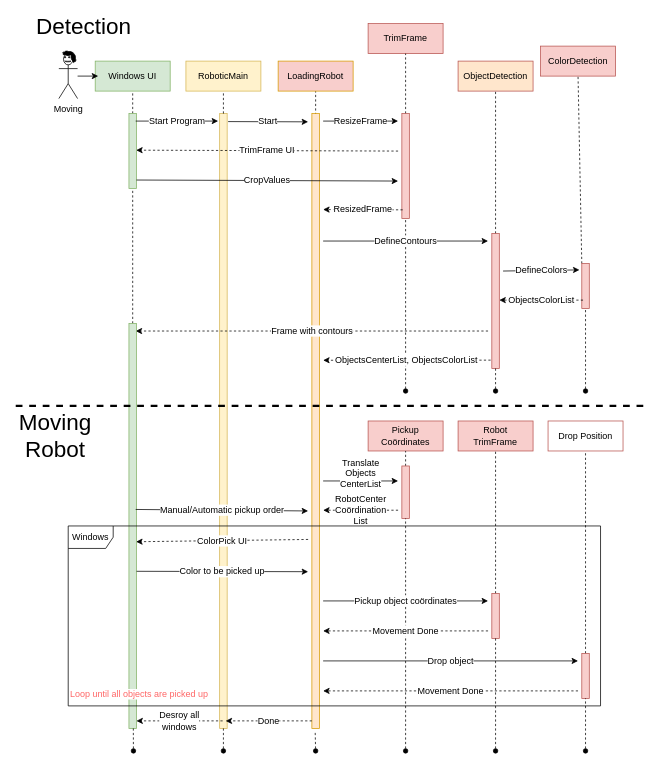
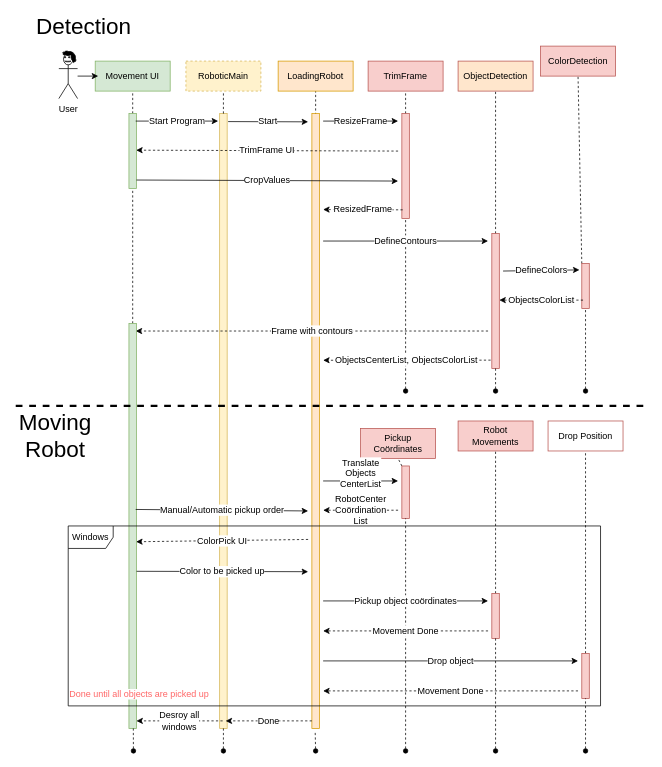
  <mxCell id="0" />
  <mxCell id="1" parent="0" />
  <mxCell id="2" value="" style="endArrow=none;dashed=1;html=1;rounded=0;entryX=0.5;entryY=1;entryDx=0;entryDy=0;startArrow=none;" edge="1" parent="1" target="18"><mxGeometry width="50" height="50" relative="1" as="geometry"><mxPoint x="420" y="231" as="sourcePoint" /><mxPoint x="423" y="141" as="targetPoint" /></mxGeometry></mxCell>
  <mxCell id="3" value="" style="endArrow=none;dashed=1;html=1;rounded=0;entryX=0.5;entryY=1;entryDx=0;entryDy=0;" edge="1" parent="1"><mxGeometry width="50" height="50" relative="1" as="geometry"><mxPoint x="420" y="931" as="sourcePoint" /><mxPoint x="420" y="221" as="targetPoint" /></mxGeometry></mxCell>
  <mxCell id="4" value="" style="html=1;points=[];perimeter=orthogonalPerimeter;fontSize=30;fillColor=#fff2cc;strokeColor=#d6b656;" vertex="1" parent="1"><mxGeometry x="292" y="151" width="10" height="820" as="geometry" /></mxCell>
  <mxCell id="5" value="" style="html=1;points=[];perimeter=orthogonalPerimeter;fontSize=30;fillColor=#ffe6cc;strokeColor=#d79b00;" vertex="1" parent="1"><mxGeometry x="415" y="151" width="10" height="820" as="geometry" /></mxCell>
  <mxCell id="6" value="" style="endArrow=none;dashed=1;html=1;rounded=0;entryX=0.5;entryY=1;entryDx=0;entryDy=0;startArrow=none;" edge="1" parent="1" source="23" target="14"><mxGeometry width="50" height="50" relative="1" as="geometry"><mxPoint x="177" y="601" as="sourcePoint" /><mxPoint x="177" y="121" as="targetPoint" /></mxGeometry></mxCell>
  <mxCell id="7" value="" style="group" vertex="1" connectable="0" parent="1"><mxGeometry x="77.5" y="67" width="25" height="64" as="geometry" /></mxCell>
- <mxCell id="8" value="Moving" style="shape=umlActor;verticalLabelPosition=bottom;verticalAlign=top;html=1;outlineConnect=0;" vertex="1" parent="7"><mxGeometry y="4" width="25" height="60" as="geometry" /></mxCell>
+ <mxCell id="8" value="User" style="shape=umlActor;verticalLabelPosition=bottom;verticalAlign=top;html=1;outlineConnect=0;" vertex="1" parent="7"><mxGeometry y="4" width="25" height="60" as="geometry" /></mxCell>
  <mxCell id="9" value="" style="ellipse;whiteSpace=wrap;html=1;aspect=fixed;fillColor=#000000;" vertex="1" parent="7"><mxGeometry x="7.5" y="8" width="1.667" height="1.667" as="geometry" /></mxCell>
  <mxCell id="10" value="" style="ellipse;whiteSpace=wrap;html=1;aspect=fixed;fillColor=#000000;" vertex="1" parent="7"><mxGeometry x="12.917" y="8" width="1.667" height="1.667" as="geometry" /></mxCell>
  <mxCell id="11" value="" style="shape=xor;whiteSpace=wrap;html=1;direction=south;" vertex="1" parent="7"><mxGeometry x="7.92" y="14" width="8.33" height="1" as="geometry" /></mxCell>
  <mxCell id="12" value="" style="ellipse;shape=cloud;whiteSpace=wrap;html=1;fillColor=#000000;" vertex="1" parent="7"><mxGeometry x="4.08" width="15" height="7" as="geometry" /></mxCell>
  <mxCell id="13" value="" style="ellipse;shape=cloud;whiteSpace=wrap;html=1;fillColor=#000000;rotation=75;" vertex="1" parent="7"><mxGeometry x="11.92" y="5.33" width="15" height="7" as="geometry" /></mxCell>
- <mxCell id="14" value="Windows UI" style="rounded=0;whiteSpace=wrap;html=1;fillColor=#d5e8d4;strokeColor=#82b366;" vertex="1" parent="1"><mxGeometry x="126" y="81" width="100" height="40" as="geometry" /></mxCell>
- <mxCell id="15" value="RoboticMain" style="rounded=0;whiteSpace=wrap;html=1;fillColor=#fff2cc;strokeColor=#d6b656;" vertex="1" parent="1"><mxGeometry x="247" y="81" width="100" height="40" as="geometry" /></mxCell>
+ <mxCell id="14" value="Movement UI" style="rounded=0;whiteSpace=wrap;html=1;fillColor=#d5e8d4;strokeColor=#82b366;" vertex="1" parent="1"><mxGeometry x="126" y="81" width="100" height="40" as="geometry" /></mxCell>
+ <mxCell id="15" value="RoboticMain" style="rounded=0;whiteSpace=wrap;html=1;fillColor=#fff2cc;strokeColor=#d6b656;dashed=1;" vertex="1" parent="1"><mxGeometry x="247" y="81" width="100" height="40" as="geometry" /></mxCell>
  <mxCell id="16" value="" style="endArrow=none;dashed=1;html=1;rounded=0;entryX=0.5;entryY=1;entryDx=0;entryDy=0;startArrow=none;" edge="1" parent="1" source="4" target="15"><mxGeometry width="50" height="50" relative="1" as="geometry"><mxPoint x="299" y="601" as="sourcePoint" /><mxPoint x="300" y="141" as="targetPoint" /></mxGeometry></mxCell>
  <mxCell id="17" value="&lt;font style=&quot;font-size: 30px;&quot;&gt;Detection&lt;/font&gt;" style="text;html=1;strokeColor=none;fillColor=none;align=center;verticalAlign=middle;whiteSpace=wrap;rounded=0;" vertex="1" parent="1"><mxGeometry x="81" y="20" width="60" height="30" as="geometry" /></mxCell>
- <mxCell id="18" value="LoadingRobot" style="rounded=0;whiteSpace=wrap;html=1;fillColor=#f8cecc;strokeColor=#d79b00;" vertex="1" parent="1"><mxGeometry x="370" y="81" width="100" height="40" as="geometry" /></mxCell>
+ <mxCell id="18" value="LoadingRobot" style="rounded=0;whiteSpace=wrap;html=1;fillColor=#ffe6cc;strokeColor=#d79b00;" vertex="1" parent="1"><mxGeometry x="370" y="81" width="100" height="40" as="geometry" /></mxCell>
  <mxCell id="19" value="ObjectDetection" style="rounded=0;whiteSpace=wrap;html=1;fillColor=#ffe6cc;strokeColor=#b85450;" vertex="1" parent="1"><mxGeometry x="610" y="81" width="100" height="40" as="geometry" /></mxCell>
  <mxCell id="20" value="" style="endArrow=none;dashed=1;html=1;rounded=0;entryX=0.5;entryY=1;entryDx=0;entryDy=0;startArrow=none;" edge="1" parent="1" target="19" source="38"><mxGeometry width="50" height="50" relative="1" as="geometry"><mxPoint x="662" y="601" as="sourcePoint" /><mxPoint x="663" y="141" as="targetPoint" /></mxGeometry></mxCell>
  <mxCell id="21" value="ColorDetection" style="rounded=0;whiteSpace=wrap;html=1;fillColor=#f8cecc;strokeColor=#b85450;" vertex="1" parent="1"><mxGeometry x="720" y="61" width="100" height="40" as="geometry" /></mxCell>
  <mxCell id="22" value="" style="endArrow=none;dashed=1;html=1;rounded=0;entryX=0.5;entryY=1;entryDx=0;entryDy=0;startArrow=none;" edge="1" parent="1" target="21" source="41"><mxGeometry width="50" height="50" relative="1" as="geometry"><mxPoint x="780" y="601" as="sourcePoint" /><mxPoint x="913" y="141" as="targetPoint" /></mxGeometry></mxCell>
  <mxCell id="23" value="" style="html=1;points=[];perimeter=orthogonalPerimeter;fontSize=30;fillColor=#d5e8d4;strokeColor=#82b366;" vertex="1" parent="1"><mxGeometry x="171" y="151" width="10" height="100" as="geometry" /></mxCell>
  <mxCell id="24" value="" style="endArrow=none;dashed=1;html=1;rounded=0;entryX=0.5;entryY=1;entryDx=0;entryDy=0;startArrow=none;" edge="1" parent="1" source="45" target="23"><mxGeometry width="50" height="50" relative="1" as="geometry"><mxPoint x="177" y="601" as="sourcePoint" /><mxPoint x="176" y="121" as="targetPoint" /></mxGeometry></mxCell>
  <mxCell id="25" value="" style="endArrow=none;dashed=1;html=1;rounded=0;entryX=0.5;entryY=1;entryDx=0;entryDy=0;startArrow=oval;startFill=1;" edge="1" parent="1" target="4"><mxGeometry width="50" height="50" relative="1" as="geometry"><mxPoint x="297" y="1001" as="sourcePoint" /><mxPoint x="297" y="121" as="targetPoint" /></mxGeometry></mxCell>
  <mxCell id="26" value="Start Program" style="endArrow=classic;html=1;rounded=0;fontSize=12;" edge="1" parent="1"><mxGeometry width="50" height="50" relative="1" as="geometry"><mxPoint x="180" y="161" as="sourcePoint" /><mxPoint x="290" y="161" as="targetPoint" /></mxGeometry></mxCell>
  <mxCell id="27" value="ResizeFrame" style="endArrow=classic;html=1;rounded=0;fontSize=12;" edge="1" parent="1"><mxGeometry width="50" height="50" relative="1" as="geometry"><mxPoint x="430" y="161" as="sourcePoint" /><mxPoint x="530" y="161" as="targetPoint" /></mxGeometry></mxCell>
- <mxCell id="28" value="TrimFrame" style="rounded=0;whiteSpace=wrap;html=1;fillColor=#f8cecc;strokeColor=#b85450;" vertex="1" parent="1"><mxGeometry x="490" y="31" width="100" height="40" as="geometry" /></mxCell>
+ <mxCell id="28" value="TrimFrame" style="rounded=0;whiteSpace=wrap;html=1;fillColor=#f8cecc;strokeColor=#b85450;" vertex="1" parent="1"><mxGeometry x="490" y="81" width="100" height="40" as="geometry" /></mxCell>
  <mxCell id="29" value="" style="endArrow=none;dashed=1;html=1;rounded=0;startArrow=none;" edge="1" parent="1" target="28" source="30"><mxGeometry width="50" height="50" relative="1" as="geometry"><mxPoint x="542" y="601" as="sourcePoint" /><mxPoint x="543" y="141" as="targetPoint" /></mxGeometry></mxCell>
  <mxCell id="30" value="" style="html=1;points=[];perimeter=orthogonalPerimeter;fontSize=30;fillColor=#f8cecc;strokeColor=#b85450;" vertex="1" parent="1"><mxGeometry x="535" y="151" width="10" height="140" as="geometry" /></mxCell>
  <mxCell id="31" value="" style="endArrow=none;dashed=1;html=1;rounded=0;entryX=0.5;entryY=1;entryDx=0;entryDy=0;startArrow=oval;startFill=1;" edge="1" parent="1" target="30"><mxGeometry width="50" height="50" relative="1" as="geometry"><mxPoint x="540" y="521" as="sourcePoint" /><mxPoint x="540" y="121" as="targetPoint" /></mxGeometry></mxCell>
  <mxCell id="32" value="TrimFrame UI" style="endArrow=classic;html=1;rounded=0;fontSize=12;dashed=1;entryX=0.966;entryY=0.488;entryDx=0;entryDy=0;entryPerimeter=0;" edge="1" parent="1" target="23"><mxGeometry width="50" height="50" relative="1" as="geometry"><mxPoint x="530" y="201" as="sourcePoint" /><mxPoint x="190" y="211" as="targetPoint" /></mxGeometry></mxCell>
  <mxCell id="33" value="" style="edgeStyle=orthogonalEdgeStyle;rounded=0;orthogonalLoop=1;jettySize=auto;html=1;fontSize=12;" edge="1" parent="1" source="8"><mxGeometry relative="1" as="geometry"><mxPoint x="130" y="101" as="targetPoint" /></mxGeometry></mxCell>
  <mxCell id="34" value="CropValues" style="endArrow=classic;html=1;rounded=0;fontSize=12;exitX=1.005;exitY=0.886;exitDx=0;exitDy=0;exitPerimeter=0;" edge="1" parent="1" source="23"><mxGeometry width="50" height="50" relative="1" as="geometry"><mxPoint x="190" y="251" as="sourcePoint" /><mxPoint x="530" y="241" as="targetPoint" /></mxGeometry></mxCell>
  <mxCell id="35" value="ResizedFrame" style="endArrow=classic;html=1;rounded=0;fontSize=12;exitX=0.113;exitY=0.917;exitDx=0;exitDy=0;exitPerimeter=0;dashed=1;" edge="1" parent="1" source="30"><mxGeometry width="50" height="50" relative="1" as="geometry"><mxPoint x="530" y="281" as="sourcePoint" /><mxPoint x="430" y="279" as="targetPoint" /></mxGeometry></mxCell>
  <mxCell id="36" value="Start" style="endArrow=classic;html=1;rounded=0;fontSize=12;exitX=1.129;exitY=0.013;exitDx=0;exitDy=0;exitPerimeter=0;" edge="1" parent="1" source="4"><mxGeometry width="50" height="50" relative="1" as="geometry"><mxPoint x="190" y="171" as="sourcePoint" /><mxPoint x="410" y="162" as="targetPoint" /></mxGeometry></mxCell>
  <mxCell id="37" value="DefineContours" style="endArrow=classic;html=1;rounded=0;fontSize=12;" edge="1" parent="1"><mxGeometry width="50" height="50" relative="1" as="geometry"><mxPoint x="430" y="321" as="sourcePoint" /><mxPoint x="650" y="321" as="targetPoint" /></mxGeometry></mxCell>
  <mxCell id="38" value="" style="html=1;points=[];perimeter=orthogonalPerimeter;fontSize=30;fillColor=#f8cecc;strokeColor=#b85450;" vertex="1" parent="1"><mxGeometry x="655" y="311" width="10" height="180" as="geometry" /></mxCell>
  <mxCell id="39" value="" style="endArrow=none;dashed=1;html=1;rounded=0;entryX=0.5;entryY=1;entryDx=0;entryDy=0;startArrow=oval;startFill=1;" edge="1" parent="1" target="38"><mxGeometry width="50" height="50" relative="1" as="geometry"><mxPoint x="660" y="521" as="sourcePoint" /><mxPoint x="660" y="121" as="targetPoint" /></mxGeometry></mxCell>
  <mxCell id="40" value="DefineColors" style="endArrow=classic;html=1;rounded=0;fontSize=12;entryX=-0.314;entryY=0.141;entryDx=0;entryDy=0;entryPerimeter=0;" edge="1" parent="1" target="41"><mxGeometry width="50" height="50" relative="1" as="geometry"><mxPoint x="670" y="361" as="sourcePoint" /><mxPoint x="780" y="361" as="targetPoint" /></mxGeometry></mxCell>
  <mxCell id="41" value="" style="html=1;points=[];perimeter=orthogonalPerimeter;fontSize=30;fillColor=#f8cecc;strokeColor=#b85450;" vertex="1" parent="1"><mxGeometry x="775" y="351" width="10" height="60" as="geometry" /></mxCell>
  <mxCell id="42" value="" style="endArrow=none;dashed=1;html=1;rounded=0;entryX=0.5;entryY=1;entryDx=0;entryDy=0;startArrow=oval;startFill=1;" edge="1" parent="1" target="41"><mxGeometry width="50" height="50" relative="1" as="geometry"><mxPoint x="780" y="521" as="sourcePoint" /><mxPoint x="780" y="121" as="targetPoint" /></mxGeometry></mxCell>
  <mxCell id="43" value="ObjectsColorList" style="endArrow=classic;html=1;rounded=0;fontSize=12;dashed=1;exitX=0.168;exitY=0.813;exitDx=0;exitDy=0;exitPerimeter=0;" edge="1" parent="1" source="41" target="38"><mxGeometry width="50" height="50" relative="1" as="geometry"><mxPoint x="770" y="401" as="sourcePoint" /><mxPoint x="670" y="401" as="targetPoint" /></mxGeometry></mxCell>
  <mxCell id="44" value="Frame with contours" style="endArrow=classic;html=1;rounded=0;fontSize=12;dashed=1;" edge="1" parent="1"><mxGeometry width="50" height="50" relative="1" as="geometry"><mxPoint x="650" y="441" as="sourcePoint" /><mxPoint x="180" y="441" as="targetPoint" /></mxGeometry></mxCell>
  <mxCell id="45" value="" style="html=1;points=[];perimeter=orthogonalPerimeter;fontSize=30;fillColor=#d5e8d4;strokeColor=#82b366;" vertex="1" parent="1"><mxGeometry x="171" y="431" width="10" height="540" as="geometry" /></mxCell>
  <mxCell id="46" value="" style="endArrow=none;dashed=1;html=1;rounded=0;entryX=0.584;entryY=1;entryDx=0;entryDy=0;entryPerimeter=0;startArrow=oval;startFill=1;" edge="1" parent="1" target="45"><mxGeometry width="50" height="50" relative="1" as="geometry"><mxPoint x="177" y="1001" as="sourcePoint" /><mxPoint x="176" y="741" as="targetPoint" /></mxGeometry></mxCell>
  <mxCell id="47" value="ObjectsCenterList, ObjectsColorList" style="endArrow=classic;html=1;rounded=0;fontSize=12;dashed=1;exitX=-0.163;exitY=0.938;exitDx=0;exitDy=0;exitPerimeter=0;" edge="1" parent="1" source="38"><mxGeometry width="50" height="50" relative="1" as="geometry"><mxPoint x="660" y="451" as="sourcePoint" /><mxPoint x="430" y="480" as="targetPoint" /></mxGeometry></mxCell>
  <mxCell id="48" value="&lt;font style=&quot;font-size: 30px;&quot;&gt;Moving Robot&lt;br&gt;&lt;/font&gt;" style="text;html=1;strokeColor=none;fillColor=none;align=center;verticalAlign=middle;whiteSpace=wrap;rounded=0;" vertex="1" parent="1"><mxGeometry x="42.5" y="566" width="60" height="30" as="geometry" /></mxCell>
- <mxCell id="49" value="Pickup&lt;br&gt;Coördinates" style="rounded=0;whiteSpace=wrap;html=1;fillColor=#f8cecc;strokeColor=#b85450;" vertex="1" parent="1"><mxGeometry x="490" y="561" width="100" height="40" as="geometry" /></mxCell>
- <mxCell id="50" value="Robot&lt;br&gt;TrimFrame" style="rounded=0;whiteSpace=wrap;html=1;fillColor=#f8cecc;strokeColor=#b85450;" vertex="1" parent="1"><mxGeometry x="610" y="561" width="100" height="40" as="geometry" /></mxCell>
+ <mxCell id="49" value="Pickup&lt;br&gt;Coördinates" style="rounded=0;whiteSpace=wrap;html=1;fillColor=#f8cecc;strokeColor=#b85450;" vertex="1" parent="1"><mxGeometry x="480" y="571" width="100" height="40" as="geometry" /></mxCell>
+ <mxCell id="50" value="Robot&lt;br&gt;Movements" style="rounded=0;whiteSpace=wrap;html=1;fillColor=#f8cecc;strokeColor=#b85450;" vertex="1" parent="1"><mxGeometry x="610" y="561" width="100" height="40" as="geometry" /></mxCell>
  <mxCell id="51" value="Drop Position" style="rounded=0;whiteSpace=wrap;html=1;fillColor=#ffffff;strokeColor=#b85450;" vertex="1" parent="1"><mxGeometry x="730" y="561" width="100" height="40" as="geometry" /></mxCell>
  <mxCell id="52" value="" style="endArrow=none;dashed=1;html=1;rounded=0;entryX=0.5;entryY=1;entryDx=0;entryDy=0;startArrow=none;startFill=1;" edge="1" parent="1" source="54" target="49"><mxGeometry width="50" height="50" relative="1" as="geometry"><mxPoint x="539.47" y="931" as="sourcePoint" /><mxPoint x="539.47" y="681" as="targetPoint" /></mxGeometry></mxCell>
  <mxCell id="53" value="Translate&lt;br&gt;Objects&lt;br&gt;CenterList" style="endArrow=classic;html=1;rounded=0;fontSize=12;" edge="1" parent="1"><mxGeometry y="10" width="50" height="50" relative="1" as="geometry"><mxPoint x="430" y="641" as="sourcePoint" /><mxPoint x="530" y="641" as="targetPoint" /><mxPoint as="offset" /></mxGeometry></mxCell>
  <mxCell id="54" value="" style="html=1;points=[];perimeter=orthogonalPerimeter;fontSize=30;fillColor=#f8cecc;strokeColor=#b85450;" vertex="1" parent="1"><mxGeometry x="535" y="621" width="10" height="70" as="geometry" /></mxCell>
  <mxCell id="55" value="" style="endArrow=none;dashed=1;html=1;rounded=0;entryX=0.5;entryY=1;entryDx=0;entryDy=0;startArrow=oval;startFill=1;" edge="1" parent="1" target="54"><mxGeometry width="50" height="50" relative="1" as="geometry"><mxPoint x="540" y="1001" as="sourcePoint" /><mxPoint x="540" y="601" as="targetPoint" /></mxGeometry></mxCell>
  <mxCell id="56" value="Manual/Automatic pickup order" style="endArrow=classic;html=1;rounded=0;fontSize=12;" edge="1" parent="1"><mxGeometry width="50" height="50" relative="1" as="geometry"><mxPoint x="180" y="679" as="sourcePoint" /><mxPoint x="410" y="681" as="targetPoint" /></mxGeometry></mxCell>
  <mxCell id="57" value="ColorPick UI" style="endArrow=classic;html=1;rounded=0;fontSize=12;dashed=1;entryX=0.959;entryY=0.539;entryDx=0;entryDy=0;entryPerimeter=0;" edge="1" parent="1" target="45"><mxGeometry width="50" height="50" relative="1" as="geometry"><mxPoint x="410" y="719" as="sourcePoint" /><mxPoint x="440" y="490" as="targetPoint" /></mxGeometry></mxCell>
  <mxCell id="58" value="RobotCenter&lt;br&gt;Coördination&lt;br&gt;List" style="endArrow=classic;html=1;rounded=0;fontSize=12;dashed=1;" edge="1" parent="1"><mxGeometry width="50" height="50" relative="1" as="geometry"><mxPoint x="530" y="680" as="sourcePoint" /><mxPoint x="430" y="680" as="targetPoint" /></mxGeometry></mxCell>
  <mxCell id="59" value="Color to be picked up" style="endArrow=classic;html=1;rounded=0;fontSize=12;exitX=1.019;exitY=0.612;exitDx=0;exitDy=0;exitPerimeter=0;" edge="1" parent="1" source="45"><mxGeometry width="50" height="50" relative="1" as="geometry"><mxPoint x="370" y="751" as="sourcePoint" /><mxPoint x="410" y="762" as="targetPoint" /></mxGeometry></mxCell>
  <mxCell id="60" value="Pickup object coördinates" style="endArrow=classic;html=1;rounded=0;fontSize=12;" edge="1" parent="1"><mxGeometry width="50" height="50" relative="1" as="geometry"><mxPoint x="430" y="801" as="sourcePoint" /><mxPoint x="650" y="801" as="targetPoint" /></mxGeometry></mxCell>
  <mxCell id="61" value="" style="endArrow=none;dashed=1;html=1;rounded=0;entryX=0.5;entryY=1;entryDx=0;entryDy=0;startArrow=none;startFill=1;" edge="1" parent="1" source="62"><mxGeometry width="50" height="50" relative="1" as="geometry"><mxPoint x="660" y="931" as="sourcePoint" /><mxPoint x="660" y="601" as="targetPoint" /></mxGeometry></mxCell>
  <mxCell id="62" value="" style="html=1;points=[];perimeter=orthogonalPerimeter;fontSize=30;fillColor=#f8cecc;strokeColor=#b85450;" vertex="1" parent="1"><mxGeometry x="655" y="791" width="10" height="60" as="geometry" /></mxCell>
  <mxCell id="63" value="" style="endArrow=none;dashed=1;html=1;rounded=0;entryX=0.5;entryY=1;entryDx=0;entryDy=0;startArrow=oval;startFill=1;" edge="1" parent="1" target="62"><mxGeometry width="50" height="50" relative="1" as="geometry"><mxPoint x="660" y="1001" as="sourcePoint" /><mxPoint x="660" y="601" as="targetPoint" /></mxGeometry></mxCell>
  <mxCell id="64" value="Movement Done" style="endArrow=classic;html=1;rounded=0;fontSize=12;dashed=1;" edge="1" parent="1"><mxGeometry width="50" height="50" relative="1" as="geometry"><mxPoint x="650" y="841" as="sourcePoint" /><mxPoint x="430" y="841" as="targetPoint" /></mxGeometry></mxCell>
  <mxCell id="65" value="" style="endArrow=none;dashed=1;html=1;rounded=0;entryX=0.5;entryY=1;entryDx=0;entryDy=0;startArrow=none;startFill=1;" edge="1" parent="1" source="66" target="51"><mxGeometry width="50" height="50" relative="1" as="geometry"><mxPoint x="780" y="991" as="sourcePoint" /><mxPoint x="670" y="861" as="targetPoint" /></mxGeometry></mxCell>
  <mxCell id="66" value="" style="html=1;points=[];perimeter=orthogonalPerimeter;fontSize=30;fillColor=#f8cecc;strokeColor=#b85450;" vertex="1" parent="1"><mxGeometry x="775" y="871" width="10" height="60" as="geometry" /></mxCell>
  <mxCell id="67" value="" style="endArrow=none;dashed=1;html=1;rounded=0;entryX=0.5;entryY=1;entryDx=0;entryDy=0;startArrow=oval;startFill=1;" edge="1" parent="1" target="66"><mxGeometry width="50" height="50" relative="1" as="geometry"><mxPoint x="780" y="1001" as="sourcePoint" /><mxPoint x="780" y="601" as="targetPoint" /></mxGeometry></mxCell>
  <mxCell id="68" value="Drop object" style="endArrow=classic;html=1;rounded=0;fontSize=12;" edge="1" parent="1"><mxGeometry width="50" height="50" relative="1" as="geometry"><mxPoint x="430" y="881" as="sourcePoint" /><mxPoint x="770" y="881" as="targetPoint" /></mxGeometry></mxCell>
  <mxCell id="69" value="Movement Done" style="endArrow=classic;html=1;rounded=0;fontSize=12;dashed=1;" edge="1" parent="1"><mxGeometry width="50" height="50" relative="1" as="geometry"><mxPoint x="770" y="921" as="sourcePoint" /><mxPoint x="430" y="921" as="targetPoint" /></mxGeometry></mxCell>
  <mxCell id="70" value="Windows" style="shape=umlFrame;whiteSpace=wrap;html=1;fontSize=12;fillColor=#FFFFFF;" vertex="1" parent="1"><mxGeometry x="90" y="701" width="710" height="240" as="geometry" /></mxCell>
  <mxCell id="71" value="" style="endArrow=none;dashed=1;html=1;rounded=0;entryX=0.438;entryY=1.004;entryDx=0;entryDy=0;startArrow=oval;startFill=1;entryPerimeter=0;" edge="1" parent="1" target="5"><mxGeometry width="50" height="50" relative="1" as="geometry"><mxPoint x="420" y="1001" as="sourcePoint" /><mxPoint x="790" y="941" as="targetPoint" /></mxGeometry></mxCell>
- <mxCell id="72" value="&lt;span style=&quot;background-color: rgb(255, 255, 255);&quot;&gt;&lt;font&gt;Loop until all objects are picked up&lt;/font&gt;&lt;/span&gt;" style="text;html=1;strokeColor=none;fillColor=none;align=center;verticalAlign=middle;whiteSpace=wrap;rounded=0;fontSize=12;fontColor=#FF6666;" vertex="1" parent="1"><mxGeometry x="90" y="911" width="190" height="30" as="geometry" /></mxCell>
+ <mxCell id="72" value="&lt;span style=&quot;background-color: rgb(255, 255, 255);&quot;&gt;&lt;font&gt;Done until all objects are picked up&lt;/font&gt;&lt;/span&gt;" style="text;html=1;strokeColor=none;fillColor=none;align=center;verticalAlign=middle;whiteSpace=wrap;rounded=0;fontSize=12;fontColor=#FF6666;" vertex="1" parent="1"><mxGeometry x="90" y="911" width="190" height="30" as="geometry" /></mxCell>
  <mxCell id="73" value="Done" style="endArrow=classic;html=1;rounded=0;fontSize=12;dashed=1;" edge="1" parent="1"><mxGeometry width="50" height="50" relative="1" as="geometry"><mxPoint x="415" y="961" as="sourcePoint" /><mxPoint x="300" y="961" as="targetPoint" /></mxGeometry></mxCell>
  <mxCell id="74" value="Desroy all &lt;br&gt;windows" style="endArrow=classic;html=1;rounded=0;fontSize=12;dashed=1;" edge="1" parent="1"><mxGeometry width="50" height="50" relative="1" as="geometry"><mxPoint x="296" y="961" as="sourcePoint" /><mxPoint x="181" y="961" as="targetPoint" /></mxGeometry></mxCell>
  <mxCell id="75" value="" style="endArrow=none;dashed=1;html=1;rounded=0;startArrow=none;startFill=1;strokeWidth=3;" edge="1" parent="1"><mxGeometry width="50" height="50" relative="1" as="geometry"><mxPoint x="20" y="541" as="sourcePoint" /><mxPoint x="860" y="541" as="targetPoint" /></mxGeometry></mxCell>
